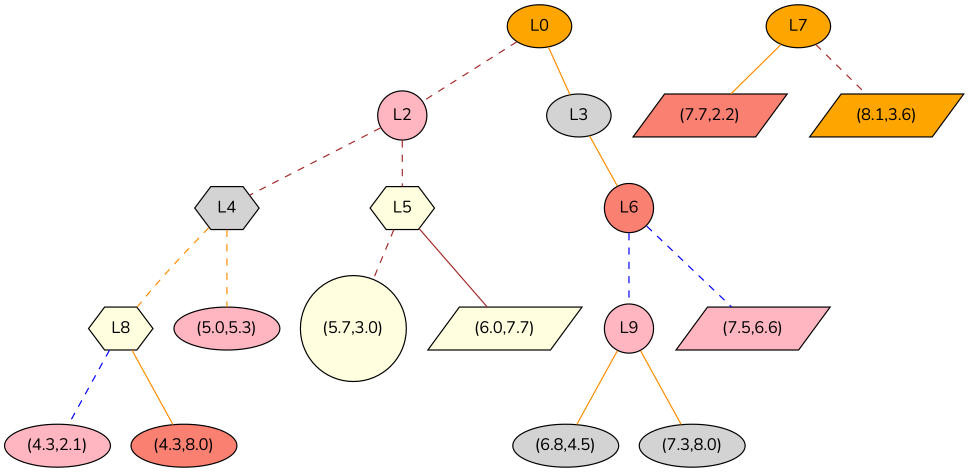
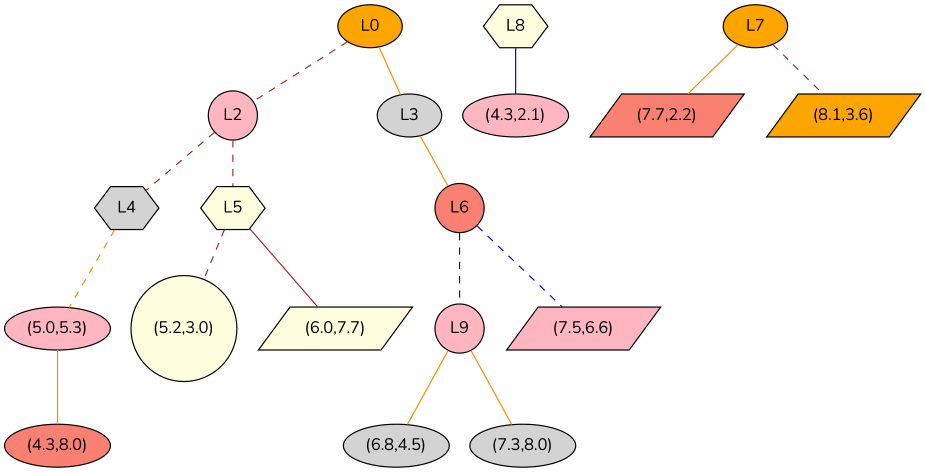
  graph {
    fontname=Nunito
    node [fillcolor=lightpink fontname=Nunito shape=ellipse style=filled]
    edge [color=darkorange fontname=Nunito style=dashed]
    n1 [fillcolor=orange label=L0]
    L2 [shape=circle]
    L3 [fillcolor=lightgrey]
    L4 [fillcolor=lightgrey shape=hexagon]
    L5 [fillcolor=lightyellow shape=hexagon]
    L6 [fillcolor=salmon shape=circle]
    L8 [fillcolor=lightyellow shape=hexagon]
    n8 [label="(5.0,5.3)"]
-   "(5.2,3.0)" [fillcolor=lightyellow shape=circle label="(5.7,3.0)"]
+   "(5.2,3.0)" [fillcolor=lightyellow shape=circle]
    "(6.0,7.7)" [fillcolor=lightyellow shape=parallelogram]
    L9 [shape=circle]
    "(7.5,6.6)" [shape=parallelogram]
    L7 [fillcolor=orange]
    "(7.7,2.2)" [fillcolor=salmon shape=parallelogram]
    "(8.1,3.6)" [fillcolor=orange shape=parallelogram]
    n16 [label="(4.3,2.1)"]
    "(4.3,8.0)" [fillcolor=salmon]
    n18 [fillcolor=lightgrey label="(6.8,4.5)"]
    "(7.3,8.0)" [fillcolor=lightgrey]
    n1 -- L2 [color=brown]
    n1 -- L3 [style=solid]
    L2 -- L4 [color=brown]
    L2 -- L5 [color=brown]
    L3 -- L6 [style=solid]
-   L4 -- L8
    L4 -- n8
    L5 -- "(5.2,3.0)" [color=brown]
    L5 -- "(6.0,7.7)" [color=brown style=solid]
    L6 -- L9 [color=blue]
    L6 -- "(7.5,6.6)" [color=blue]
-   L8 -- n16 [color=blue]
-   L8 -- "(4.3,8.0)" [style=solid]
+   L8 -- n16 [color=blue style=solid]
+   n8 -- "(4.3,8.0)" [style=solid]
    L9 -- n18 [style=solid]
    L9 -- "(7.3,8.0)" [style=solid]
    L7 -- "(7.7,2.2)" [style=solid]
    L7 -- "(8.1,3.6)" [color=brown]
  }
